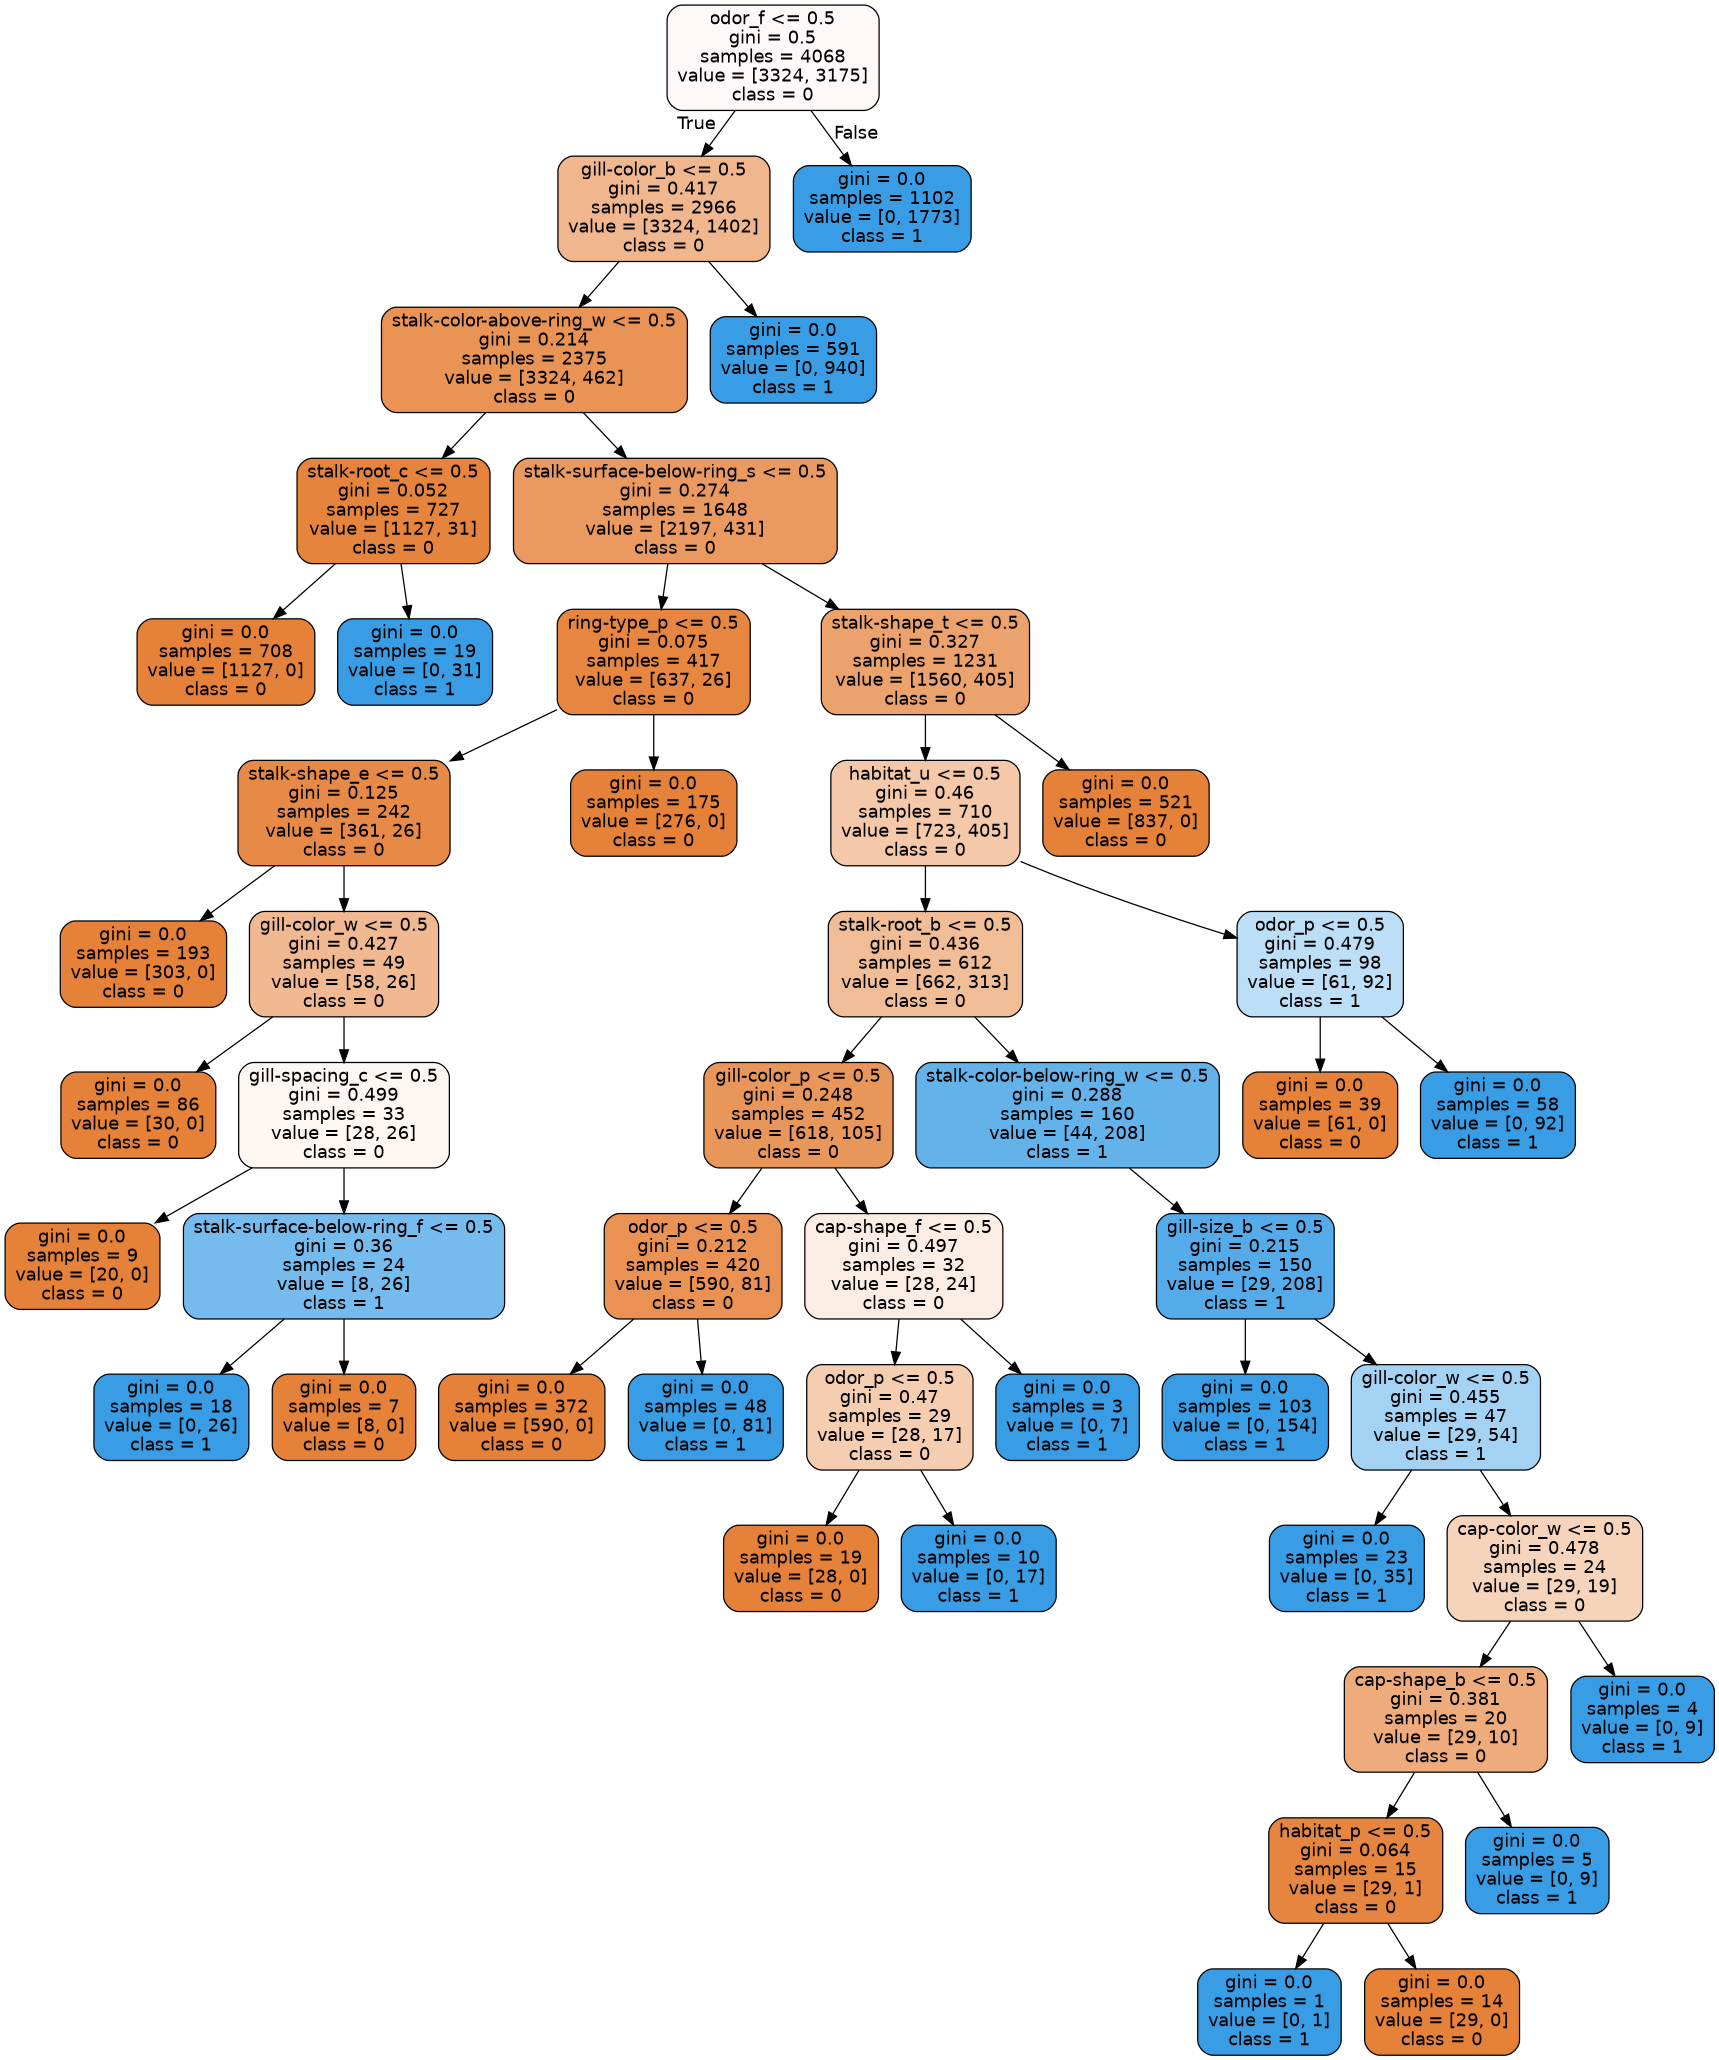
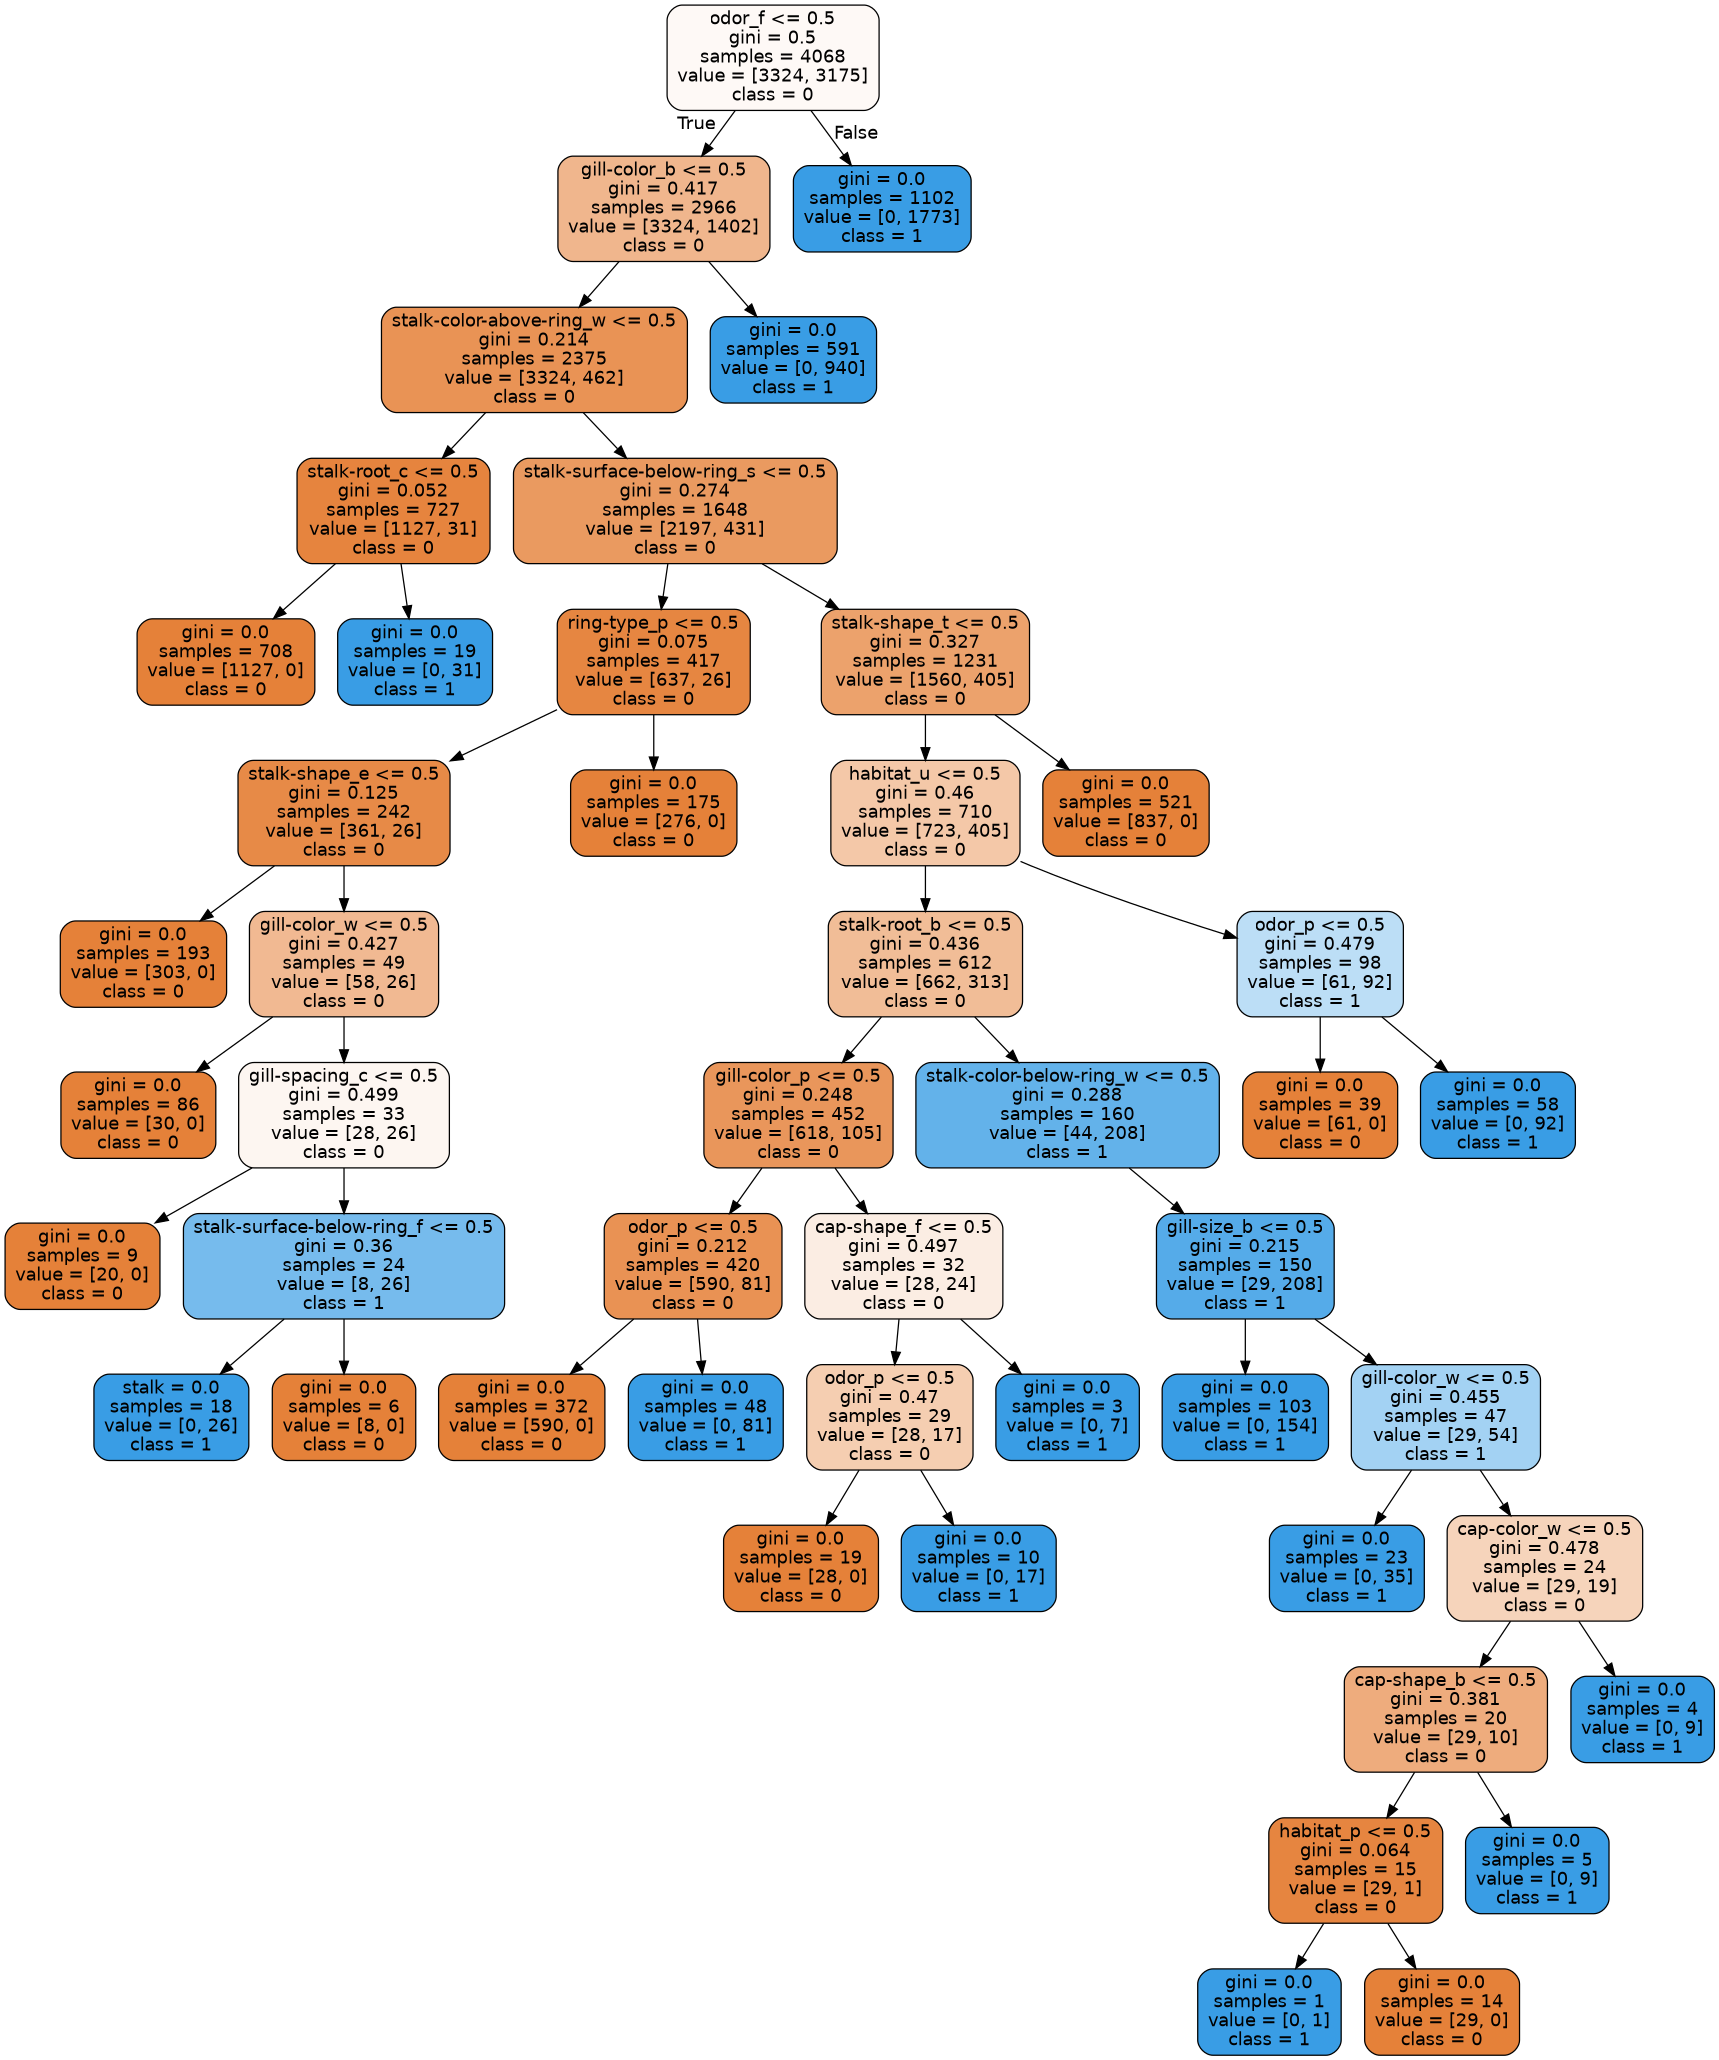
  digraph {
    node [color=black fillcolor="#399de5" fontname=helvetica shape=box style="filled, rounded"]
    edge [fontname=helvetica]
    n1 [fillcolor="#fef9f6" label="odor_f <= 0.5\ngini = 0.5\nsamples = 4068\nvalue = [3324, 3175]\nclass = 0"]
    n2 [fillcolor="#f0b68d" label="gill-color_b <= 0.5\ngini = 0.417\nsamples = 2966\nvalue = [3324, 1402]\nclass = 0"]
    n3 [label="gini = 0.0\nsamples = 1102\nvalue = [0, 1773]\nclass = 1"]
    n4 [fillcolor="#e99355" label="stalk-color-above-ring_w <= 0.5\ngini = 0.214\nsamples = 2375\nvalue = [3324, 462]\nclass = 0"]
    n5 [label="gini = 0.0\nsamples = 591\nvalue = [0, 940]\nclass = 1"]
    n6 [fillcolor="#e6843e" label="stalk-root_c <= 0.5\ngini = 0.052\nsamples = 727\nvalue = [1127, 31]\nclass = 0"]
    n7 [fillcolor="#ea9a60" label="stalk-surface-below-ring_s <= 0.5\ngini = 0.274\nsamples = 1648\nvalue = [2197, 431]\nclass = 0"]
    n8 [fillcolor="#e58139" label="gini = 0.0\nsamples = 708\nvalue = [1127, 0]\nclass = 0"]
    n9 [label="gini = 0.0\nsamples = 19\nvalue = [0, 31]\nclass = 1"]
    n10 [fillcolor="#e68641" label="ring-type_p <= 0.5\ngini = 0.075\nsamples = 417\nvalue = [637, 26]\nclass = 0"]
    n11 [fillcolor="#eca26c" label="stalk-shape_t <= 0.5\ngini = 0.327\nsamples = 1231\nvalue = [1560, 405]\nclass = 0"]
    n12 [fillcolor="#e78a47" label="stalk-shape_e <= 0.5\ngini = 0.125\nsamples = 242\nvalue = [361, 26]\nclass = 0"]
    n13 [fillcolor="#e58139" label="gini = 0.0\nsamples = 175\nvalue = [276, 0]\nclass = 0"]
    n14 [fillcolor="#f4c8a8" label="habitat_u <= 0.5\ngini = 0.46\nsamples = 710\nvalue = [723, 405]\nclass = 0"]
    n15 [fillcolor="#e58139" label="gini = 0.0\nsamples = 521\nvalue = [837, 0]\nclass = 0"]
    n16 [fillcolor="#e58139" label="gini = 0.0\nsamples = 193\nvalue = [303, 0]\nclass = 0"]
    n17 [fillcolor="#f1b992" label="gill-color_w <= 0.5\ngini = 0.427\nsamples = 49\nvalue = [58, 26]\nclass = 0"]
    n18 [fillcolor="#e58139" label="gini = 0.0\nsamples = 86\nvalue = [30, 0]\nclass = 0"]
    n19 [fillcolor="#fdf6f1" label="gill-spacing_c <= 0.5\ngini = 0.499\nsamples = 33\nvalue = [28, 26]\nclass = 0"]
    n20 [fillcolor="#e58139" label="gini = 0.0\nsamples = 9\nvalue = [20, 0]\nclass = 0"]
    n21 [fillcolor="#76bbed" label="stalk-surface-below-ring_f <= 0.5\ngini = 0.36\nsamples = 24\nvalue = [8, 26]\nclass = 1"]
-   n22 [label="gini = 0.0\nsamples = 18\nvalue = [0, 26]\nclass = 1"]
-   n23 [fillcolor="#e58139" label="gini = 0.0\nsamples = 7\nvalue = [8, 0]\nclass = 0"]
+   n22 [label="stalk = 0.0\nsamples = 18\nvalue = [0, 26]\nclass = 1"]
+   n23 [fillcolor="#e58139" label="gini = 0.0\nsamples = 6\nvalue = [8, 0]\nclass = 0"]
    n24 [fillcolor="#f1bd97" label="stalk-root_b <= 0.5\ngini = 0.436\nsamples = 612\nvalue = [662, 313]\nclass = 0"]
    n25 [fillcolor="#bcdef6" label="odor_p <= 0.5\ngini = 0.479\nsamples = 98\nvalue = [61, 92]\nclass = 1"]
    n26 [fillcolor="#e9965b" label="gill-color_p <= 0.5\ngini = 0.248\nsamples = 452\nvalue = [618, 105]\nclass = 0"]
    n27 [fillcolor="#63b2ea" label="stalk-color-below-ring_w <= 0.5\ngini = 0.288\nsamples = 160\nvalue = [44, 208]\nclass = 1"]
    n28 [fillcolor="#e58139" label="gini = 0.0\nsamples = 39\nvalue = [61, 0]\nclass = 0"]
    n29 [label="gini = 0.0\nsamples = 58\nvalue = [0, 92]\nclass = 1"]
    n30 [fillcolor="#e99254" label="odor_p <= 0.5\ngini = 0.212\nsamples = 420\nvalue = [590, 81]\nclass = 0"]
    n31 [fillcolor="#fbede3" label="cap-shape_f <= 0.5\ngini = 0.497\nsamples = 32\nvalue = [28, 24]\nclass = 0"]
    n32 [fillcolor="#55abe9" label="gill-size_b <= 0.5\ngini = 0.215\nsamples = 150\nvalue = [29, 208]\nclass = 1"]
    n33 [fillcolor="#e58139" label="gini = 0.0\nsamples = 372\nvalue = [590, 0]\nclass = 0"]
    n34 [label="gini = 0.0\nsamples = 48\nvalue = [0, 81]\nclass = 1"]
    n35 [fillcolor="#f5ceb1" label="odor_p <= 0.5\ngini = 0.47\nsamples = 29\nvalue = [28, 17]\nclass = 0"]
    n36 [label="gini = 0.0\nsamples = 3\nvalue = [0, 7]\nclass = 1"]
    n37 [fillcolor="#e58139" label="gini = 0.0\nsamples = 19\nvalue = [28, 0]\nclass = 0"]
    n38 [label="gini = 0.0\nsamples = 10\nvalue = [0, 17]\nclass = 1"]
    n39 [label="gini = 0.0\nsamples = 103\nvalue = [0, 154]\nclass = 1"]
    n40 [fillcolor="#a3d2f3" label="gill-color_w <= 0.5\ngini = 0.455\nsamples = 47\nvalue = [29, 54]\nclass = 1"]
    n41 [label="gini = 0.0\nsamples = 23\nvalue = [0, 35]\nclass = 1"]
    n42 [fillcolor="#f6d4bb" label="cap-color_w <= 0.5\ngini = 0.478\nsamples = 24\nvalue = [29, 19]\nclass = 0"]
    n43 [fillcolor="#eeac7d" label="cap-shape_b <= 0.5\ngini = 0.381\nsamples = 20\nvalue = [29, 10]\nclass = 0"]
    n44 [label="gini = 0.0\nsamples = 4\nvalue = [0, 9]\nclass = 1"]
    n45 [fillcolor="#e68540" label="habitat_p <= 0.5\ngini = 0.064\nsamples = 15\nvalue = [29, 1]\nclass = 0"]
    n46 [label="gini = 0.0\nsamples = 5\nvalue = [0, 9]\nclass = 1"]
    n47 [label="gini = 0.0\nsamples = 1\nvalue = [0, 1]\nclass = 1"]
    n48 [fillcolor="#e58139" label="gini = 0.0\nsamples = 14\nvalue = [29, 0]\nclass = 0"]
    n1 -> n2 [headlabel=True labelangle=45 labeldistance=2.5]
    n1 -> n3 [headlabel=False labelangle=-45 labeldistance=2.5]
    n2 -> n4
    n2 -> n5
    n4 -> n6
    n4 -> n7
    n6 -> n8
    n6 -> n9
    n7 -> n10
    n7 -> n11
    n10 -> n12
    n10 -> n13
    n11 -> n14
    n11 -> n15
    n12 -> n16
    n12 -> n17
    n14 -> n24
    n14 -> n25
    n17 -> n18
    n17 -> n19
    n19 -> n20
    n19 -> n21
    n21 -> n22
    n21 -> n23
    n24 -> n26
    n24 -> n27
    n25 -> n28
    n25 -> n29
    n26 -> n30
    n26 -> n31
    n27 -> n32
    n30 -> n33
    n30 -> n34
    n31 -> n35
    n31 -> n36
    n32 -> n39
    n32 -> n40
    n35 -> n37
    n35 -> n38
    n40 -> n41
    n40 -> n42
    n42 -> n43
    n42 -> n44
    n43 -> n45
    n43 -> n46
    n45 -> n47
    n45 -> n48
  }
